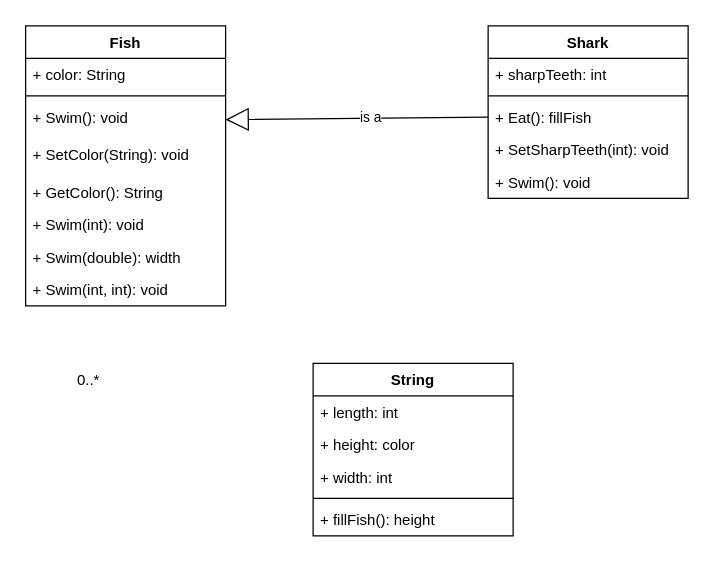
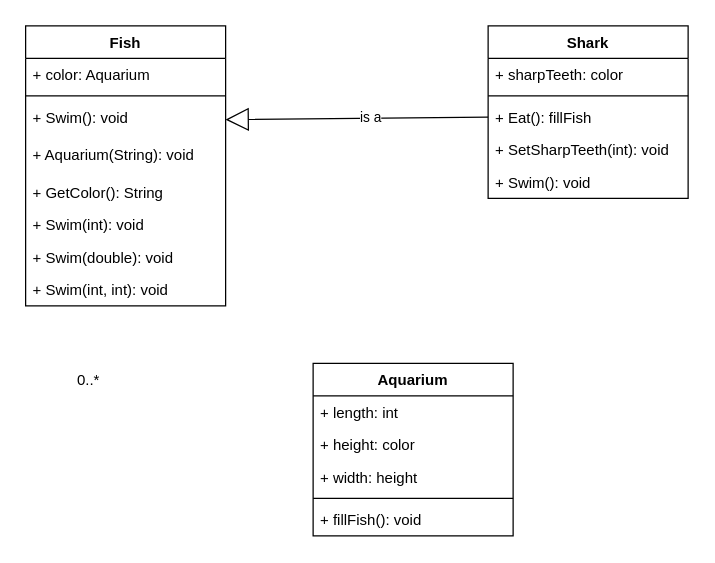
  <mxCell id="0" />
  <mxCell id="1" parent="0" />
  <mxCell id="2" value="Fish" style="swimlane;fontStyle=1;align=center;verticalAlign=top;childLayout=stackLayout;horizontal=1;startSize=26;horizontalStack=0;resizeParent=1;resizeParentMax=0;resizeLast=0;collapsible=1;marginBottom=0;" vertex="1" parent="1"><mxGeometry x="20" y="20" width="160" height="224" as="geometry" /></mxCell>
- <mxCell id="3" value="+ color: String" style="text;strokeColor=none;fillColor=none;align=left;verticalAlign=top;spacingLeft=4;spacingRight=4;overflow=hidden;rotatable=0;points=[[0,0.5],[1,0.5]];portConstraint=eastwest;" vertex="1" parent="2"><mxGeometry y="26" width="160" height="26" as="geometry" /></mxCell>
+ <mxCell id="3" value="+ color: Aquarium" style="text;strokeColor=none;fillColor=none;align=left;verticalAlign=top;spacingLeft=4;spacingRight=4;overflow=hidden;rotatable=0;points=[[0,0.5],[1,0.5]];portConstraint=eastwest;" vertex="1" parent="2"><mxGeometry y="26" width="160" height="26" as="geometry" /></mxCell>
  <mxCell id="4" value="" style="line;strokeWidth=1;fillColor=none;align=left;verticalAlign=middle;spacingTop=-1;spacingLeft=3;spacingRight=3;rotatable=0;labelPosition=right;points=[];portConstraint=eastwest;" vertex="1" parent="2"><mxGeometry y="52" width="160" height="8" as="geometry" /></mxCell>
  <mxCell id="5" value="+ Swim(): void" style="text;strokeColor=none;fillColor=none;align=left;verticalAlign=top;spacingLeft=4;spacingRight=4;overflow=hidden;rotatable=0;points=[[0,0.5],[1,0.5]];portConstraint=eastwest;" vertex="1" parent="2"><mxGeometry y="60" width="160" height="30" as="geometry" /></mxCell>
- <mxCell id="6" value="+ SetColor(String): void" style="text;strokeColor=none;fillColor=none;align=left;verticalAlign=top;spacingLeft=4;spacingRight=4;overflow=hidden;rotatable=0;points=[[0,0.5],[1,0.5]];portConstraint=eastwest;" vertex="1" parent="2"><mxGeometry y="90" width="160" height="30" as="geometry" /></mxCell>
+ <mxCell id="6" value="+ Aquarium(String): void" style="text;strokeColor=none;fillColor=none;align=left;verticalAlign=top;spacingLeft=4;spacingRight=4;overflow=hidden;rotatable=0;points=[[0,0.5],[1,0.5]];portConstraint=eastwest;" vertex="1" parent="2"><mxGeometry y="90" width="160" height="30" as="geometry" /></mxCell>
  <mxCell id="7" value="+ GetColor(): String" style="text;strokeColor=none;fillColor=none;align=left;verticalAlign=top;spacingLeft=4;spacingRight=4;overflow=hidden;rotatable=0;points=[[0,0.5],[1,0.5]];portConstraint=eastwest;" vertex="1" parent="2"><mxGeometry y="120" width="160" height="26" as="geometry" /></mxCell>
  <mxCell id="8" value="+ Swim(int): void" style="text;strokeColor=none;fillColor=none;align=left;verticalAlign=top;spacingLeft=4;spacingRight=4;overflow=hidden;rotatable=0;points=[[0,0.5],[1,0.5]];portConstraint=eastwest;" vertex="1" parent="2"><mxGeometry y="146" width="160" height="26" as="geometry" /></mxCell>
- <mxCell id="9" value="+ Swim(double): width" style="text;strokeColor=none;fillColor=none;align=left;verticalAlign=top;spacingLeft=4;spacingRight=4;overflow=hidden;rotatable=0;points=[[0,0.5],[1,0.5]];portConstraint=eastwest;" vertex="1" parent="2"><mxGeometry y="172" width="160" height="26" as="geometry" /></mxCell>
+ <mxCell id="9" value="+ Swim(double): void" style="text;strokeColor=none;fillColor=none;align=left;verticalAlign=top;spacingLeft=4;spacingRight=4;overflow=hidden;rotatable=0;points=[[0,0.5],[1,0.5]];portConstraint=eastwest;" vertex="1" parent="2"><mxGeometry y="172" width="160" height="26" as="geometry" /></mxCell>
  <mxCell id="10" value="+ Swim(int, int): void" style="text;strokeColor=none;fillColor=none;align=left;verticalAlign=top;spacingLeft=4;spacingRight=4;overflow=hidden;rotatable=0;points=[[0,0.5],[1,0.5]];portConstraint=eastwest;" vertex="1" parent="2"><mxGeometry y="198" width="160" height="26" as="geometry" /></mxCell>
- <mxCell id="11" value="String" style="swimlane;fontStyle=1;align=center;verticalAlign=top;childLayout=stackLayout;horizontal=1;startSize=26;horizontalStack=0;resizeParent=1;resizeParentMax=0;resizeLast=0;collapsible=1;marginBottom=0;" vertex="1" parent="1"><mxGeometry x="250" y="290" width="160" height="138" as="geometry" /></mxCell>
+ <mxCell id="11" value="Aquarium" style="swimlane;fontStyle=1;align=center;verticalAlign=top;childLayout=stackLayout;horizontal=1;startSize=26;horizontalStack=0;resizeParent=1;resizeParentMax=0;resizeLast=0;collapsible=1;marginBottom=0;" vertex="1" parent="1"><mxGeometry x="250" y="290" width="160" height="138" as="geometry" /></mxCell>
  <mxCell id="12" value="+ length: int" style="text;strokeColor=none;fillColor=none;align=left;verticalAlign=top;spacingLeft=4;spacingRight=4;overflow=hidden;rotatable=0;points=[[0,0.5],[1,0.5]];portConstraint=eastwest;" vertex="1" parent="11"><mxGeometry y="26" width="160" height="26" as="geometry" /></mxCell>
  <mxCell id="13" value="+ height: color" style="text;strokeColor=none;fillColor=none;align=left;verticalAlign=top;spacingLeft=4;spacingRight=4;overflow=hidden;rotatable=0;points=[[0,0.5],[1,0.5]];portConstraint=eastwest;" vertex="1" parent="11"><mxGeometry y="52" width="160" height="26" as="geometry" /></mxCell>
- <mxCell id="14" value="+ width: int" style="text;strokeColor=none;fillColor=none;align=left;verticalAlign=top;spacingLeft=4;spacingRight=4;overflow=hidden;rotatable=0;points=[[0,0.5],[1,0.5]];portConstraint=eastwest;" vertex="1" parent="11"><mxGeometry y="78" width="160" height="26" as="geometry" /></mxCell>
+ <mxCell id="14" value="+ width: height" style="text;strokeColor=none;fillColor=none;align=left;verticalAlign=top;spacingLeft=4;spacingRight=4;overflow=hidden;rotatable=0;points=[[0,0.5],[1,0.5]];portConstraint=eastwest;" vertex="1" parent="11"><mxGeometry y="78" width="160" height="26" as="geometry" /></mxCell>
  <mxCell id="15" value="" style="line;strokeWidth=1;fillColor=none;align=left;verticalAlign=middle;spacingTop=-1;spacingLeft=3;spacingRight=3;rotatable=0;labelPosition=right;points=[];portConstraint=eastwest;" vertex="1" parent="11"><mxGeometry y="104" width="160" height="8" as="geometry" /></mxCell>
- <mxCell id="16" value="+ fillFish(): height" style="text;strokeColor=none;fillColor=none;align=left;verticalAlign=top;spacingLeft=4;spacingRight=4;overflow=hidden;rotatable=0;points=[[0,0.5],[1,0.5]];portConstraint=eastwest;" vertex="1" parent="11"><mxGeometry y="112" width="160" height="26" as="geometry" /></mxCell>
+ <mxCell id="16" value="+ fillFish(): void" style="text;strokeColor=none;fillColor=none;align=left;verticalAlign=top;spacingLeft=4;spacingRight=4;overflow=hidden;rotatable=0;points=[[0,0.5],[1,0.5]];portConstraint=eastwest;" vertex="1" parent="11"><mxGeometry y="112" width="160" height="26" as="geometry" /></mxCell>
  <mxCell id="17" value="" style="endArrow=block;endSize=16;endFill=0;html=1;entryX=1;entryY=0.5;entryDx=0;entryDy=0;exitX=0;exitY=0.5;exitDx=0;exitDy=0;" edge="1" parent="1" source="22" target="5"><mxGeometry width="160" relative="1" as="geometry"><mxPoint x="386" y="95" as="sourcePoint" /><mxPoint x="370" y="200" as="targetPoint" /></mxGeometry></mxCell>
  <mxCell id="18" value="is a" style="edgeLabel;html=1;align=center;verticalAlign=middle;resizable=0;points=[];" vertex="1" connectable="0" parent="17"><mxGeometry x="-0.125" y="-1" relative="1" as="geometry"><mxPoint x="-2" as="offset" /></mxGeometry></mxCell>
  <mxCell id="19" value="Shark" style="swimlane;fontStyle=1;align=center;verticalAlign=top;childLayout=stackLayout;horizontal=1;startSize=26;horizontalStack=0;resizeParent=1;resizeParentMax=0;resizeLast=0;collapsible=1;marginBottom=0;" vertex="1" parent="1"><mxGeometry x="390" y="20" width="160" height="138" as="geometry" /></mxCell>
- <mxCell id="20" value="+ sharpTeeth: int" style="text;strokeColor=none;fillColor=none;align=left;verticalAlign=top;spacingLeft=4;spacingRight=4;overflow=hidden;rotatable=0;points=[[0,0.5],[1,0.5]];portConstraint=eastwest;" vertex="1" parent="19"><mxGeometry y="26" width="160" height="26" as="geometry" /></mxCell>
+ <mxCell id="20" value="+ sharpTeeth: color" style="text;strokeColor=none;fillColor=none;align=left;verticalAlign=top;spacingLeft=4;spacingRight=4;overflow=hidden;rotatable=0;points=[[0,0.5],[1,0.5]];portConstraint=eastwest;" vertex="1" parent="19"><mxGeometry y="26" width="160" height="26" as="geometry" /></mxCell>
  <mxCell id="21" value="" style="line;strokeWidth=1;fillColor=none;align=left;verticalAlign=middle;spacingTop=-1;spacingLeft=3;spacingRight=3;rotatable=0;labelPosition=right;points=[];portConstraint=eastwest;" vertex="1" parent="19"><mxGeometry y="52" width="160" height="8" as="geometry" /></mxCell>
  <mxCell id="22" value="+ Eat(): fillFish" style="text;strokeColor=none;fillColor=none;align=left;verticalAlign=top;spacingLeft=4;spacingRight=4;overflow=hidden;rotatable=0;points=[[0,0.5],[1,0.5]];portConstraint=eastwest;" vertex="1" parent="19"><mxGeometry y="60" width="160" height="26" as="geometry" /></mxCell>
  <mxCell id="23" value="+ SetSharpTeeth(int): void" style="text;strokeColor=none;fillColor=none;align=left;verticalAlign=top;spacingLeft=4;spacingRight=4;overflow=hidden;rotatable=0;points=[[0,0.5],[1,0.5]];portConstraint=eastwest;" vertex="1" parent="19"><mxGeometry y="86" width="160" height="26" as="geometry" /></mxCell>
  <mxCell id="24" value="+ Swim(): void" style="text;strokeColor=none;fillColor=none;align=left;verticalAlign=top;spacingLeft=4;spacingRight=4;overflow=hidden;rotatable=0;points=[[0,0.5],[1,0.5]];portConstraint=eastwest;" vertex="1" parent="19"><mxGeometry y="112" width="160" height="26" as="geometry" /></mxCell>
  <mxCell id="25" value="0..*" style="text;html=1;align=center;verticalAlign=middle;resizable=0;points=[];autosize=1;" vertex="1" parent="1"><mxGeometry x="55" y="294" width="30" height="20" as="geometry" /></mxCell>
